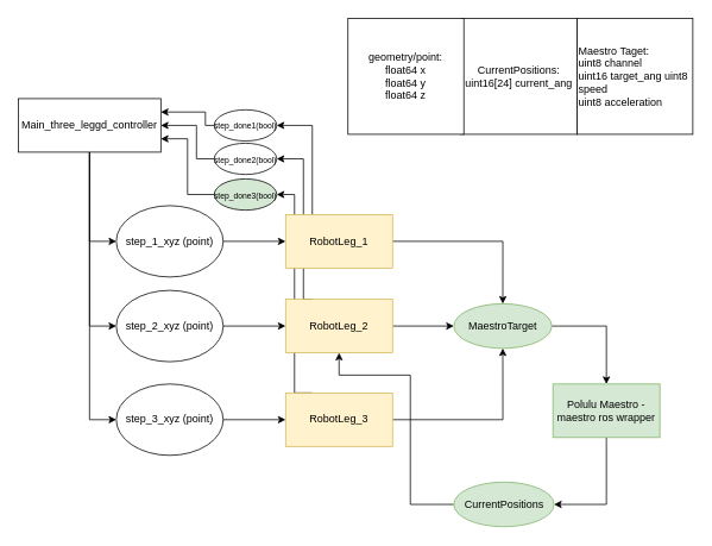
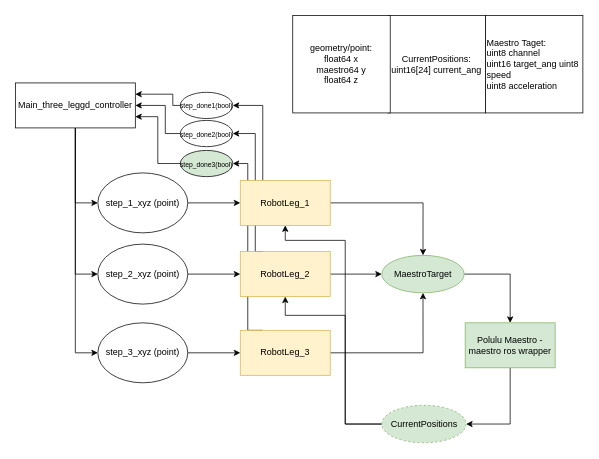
  <mxCell id="0" />
  <mxCell id="1" parent="0" />
  <mxCell id="2" style="edgeStyle=orthogonalEdgeStyle;rounded=0;orthogonalLoop=1;jettySize=auto;html=1;entryX=1;entryY=0.5;entryDx=0;entryDy=0;" parent="1" source="3" target="8" edge="1"><mxGeometry relative="1" as="geometry" /></mxCell>
  <mxCell id="3" value="Polulu Maestro - maestro ros wrapper" style="rounded=0;whiteSpace=wrap;html=1;fillColor=#d5e8d4;strokeColor=#82b366;" parent="1" vertex="1"><mxGeometry x="620" y="430" width="120" height="60" as="geometry" /></mxCell>
  <mxCell id="4" style="edgeStyle=orthogonalEdgeStyle;rounded=0;orthogonalLoop=1;jettySize=auto;html=1;" parent="1" source="5" target="3" edge="1"><mxGeometry relative="1" as="geometry" /></mxCell>
  <mxCell id="5" value="MaestroTarget" style="ellipse;whiteSpace=wrap;html=1;fillColor=#d5e8d4;strokeColor=#82b366;" parent="1" vertex="1"><mxGeometry x="508.75" y="340" width="110" height="50" as="geometry" /></mxCell>
+ <mxCell id="6" style="edgeStyle=orthogonalEdgeStyle;rounded=0;orthogonalLoop=1;jettySize=auto;html=1;entryX=0.5;entryY=1;entryDx=0;entryDy=0;" parent="1" source="8" target="35" edge="1"><mxGeometry relative="1" as="geometry"><Array as="points"><mxPoint x="460" y="565" /><mxPoint x="460" y="320" /><mxPoint x="380" y="320" /></Array></mxGeometry></mxCell>
  <mxCell id="7" style="edgeStyle=orthogonalEdgeStyle;rounded=0;orthogonalLoop=1;jettySize=auto;html=1;entryX=0.5;entryY=1;entryDx=0;entryDy=0;" parent="1" source="8" target="36" edge="1"><mxGeometry relative="1" as="geometry"><Array as="points"><mxPoint x="460" y="565" /><mxPoint x="460" y="420" /><mxPoint x="380" y="420" /></Array></mxGeometry></mxCell>
- <mxCell id="8" value="CurrentPositions" style="ellipse;whiteSpace=wrap;html=1;fillColor=#d5e8d4;strokeColor=#82b366;" parent="1" vertex="1"><mxGeometry x="508.75" y="540" width="112.5" height="50" as="geometry" /></mxCell>
+ <mxCell id="8" value="CurrentPositions" style="ellipse;whiteSpace=wrap;html=1;fillColor=#d5e8d4;strokeColor=#82b366;dashed=1;" parent="1" vertex="1"><mxGeometry x="508.75" y="540" width="112.5" height="50" as="geometry" /></mxCell>
  <mxCell id="9" value="&lt;span style=&quot;background-color: initial;&quot;&gt;Maestro Taget:&lt;/span&gt;&lt;br&gt;&lt;span style=&quot;background-color: initial;&quot;&gt;uint8 channel&lt;/span&gt;&lt;br&gt;&lt;span style=&quot;background-color: initial;&quot;&gt;uint16 target_ang uint8 speed&lt;/span&gt;&lt;br&gt;&lt;div style=&quot;&quot;&gt;&lt;span style=&quot;background-color: initial;&quot;&gt;uint8 acceleration&lt;/span&gt;&lt;/div&gt;" style="whiteSpace=wrap;html=1;aspect=fixed;align=left;" parent="1" vertex="1"><mxGeometry x="647" width="130" height="130" as="geometry" y="20" /></mxCell>
  <mxCell id="10" value="CurrentPositions:&lt;br&gt;&lt;div style=&quot;text-align: left;&quot;&gt;uint16[24] current_ang&lt;br&gt;&lt;/div&gt;" style="whiteSpace=wrap;html=1;aspect=fixed;" parent="1" vertex="1"><mxGeometry x="517" width="130" height="130" as="geometry" y="20" /></mxCell>
  <mxCell id="11" style="edgeStyle=orthogonalEdgeStyle;rounded=0;orthogonalLoop=1;jettySize=auto;html=1;" parent="1" source="35" target="5" edge="1"><mxGeometry relative="1" as="geometry" /></mxCell>
  <mxCell id="12" style="edgeStyle=orthogonalEdgeStyle;rounded=0;orthogonalLoop=1;jettySize=auto;html=1;exitX=0.25;exitY=0;exitDx=0;exitDy=0;entryX=1;entryY=0.5;entryDx=0;entryDy=0;fontSize=9;" edge="1" parent="1" source="35" target="30"><mxGeometry relative="1" as="geometry" /></mxCell>
  <mxCell id="13" style="edgeStyle=orthogonalEdgeStyle;rounded=0;orthogonalLoop=1;jettySize=auto;html=1;entryX=0;entryY=0.5;entryDx=0;entryDy=0;" parent="1" source="14" target="35" edge="1"><mxGeometry relative="1" as="geometry" /></mxCell>
  <mxCell id="14" value="step_1_xyz (point)" style="ellipse;whiteSpace=wrap;html=1;" parent="1" vertex="1"><mxGeometry x="130" y="230" width="120" height="80" as="geometry" /></mxCell>
  <mxCell id="15" style="edgeStyle=orthogonalEdgeStyle;rounded=0;orthogonalLoop=1;jettySize=auto;html=1;entryX=0;entryY=0.5;entryDx=0;entryDy=0;" parent="1" source="36" target="5" edge="1"><mxGeometry relative="1" as="geometry" /></mxCell>
  <mxCell id="16" style="edgeStyle=orthogonalEdgeStyle;rounded=0;orthogonalLoop=1;jettySize=auto;html=1;exitX=0.25;exitY=0;exitDx=0;exitDy=0;entryX=1;entryY=0.5;entryDx=0;entryDy=0;fontSize=9;" edge="1" parent="1" source="36" target="32"><mxGeometry relative="1" as="geometry"><Array as="points"><mxPoint x="340" y="335" /><mxPoint x="340" y="178" /></Array></mxGeometry></mxCell>
  <mxCell id="17" style="edgeStyle=orthogonalEdgeStyle;rounded=0;orthogonalLoop=1;jettySize=auto;html=1;entryX=0;entryY=0.5;entryDx=0;entryDy=0;" parent="1" source="18" target="36" edge="1"><mxGeometry relative="1" as="geometry" /></mxCell>
  <mxCell id="18" value="step_2_xyz&amp;nbsp;(point)" style="ellipse;whiteSpace=wrap;html=1;" parent="1" vertex="1"><mxGeometry x="130" y="325" width="120" height="80" as="geometry" /></mxCell>
  <mxCell id="19" style="edgeStyle=orthogonalEdgeStyle;rounded=0;orthogonalLoop=1;jettySize=auto;html=1;entryX=0.5;entryY=1;entryDx=0;entryDy=0;" parent="1" source="21" target="5" edge="1"><mxGeometry relative="1" as="geometry" /></mxCell>
  <mxCell id="20" style="edgeStyle=orthogonalEdgeStyle;rounded=0;orthogonalLoop=1;jettySize=auto;html=1;exitX=0.25;exitY=0;exitDx=0;exitDy=0;entryX=1;entryY=0.5;entryDx=0;entryDy=0;fontSize=9;" edge="1" parent="1" source="21" target="34"><mxGeometry relative="1" as="geometry"><Array as="points"><mxPoint x="330" y="440" /><mxPoint x="330" y="218" /></Array></mxGeometry></mxCell>
  <mxCell id="21" value="RobotLeg_3" style="rounded=0;whiteSpace=wrap;html=1;fillColor=#fff2cc;strokeColor=#d6b656;" parent="1" vertex="1"><mxGeometry x="320" y="440" width="120" height="60" as="geometry" /></mxCell>
  <mxCell id="22" value="" style="edgeStyle=orthogonalEdgeStyle;rounded=0;orthogonalLoop=1;jettySize=auto;html=1;" parent="1" source="23" target="21" edge="1"><mxGeometry relative="1" as="geometry" /></mxCell>
  <mxCell id="23" value="step_3_xyz&amp;nbsp;(point)" style="ellipse;whiteSpace=wrap;html=1;" parent="1" vertex="1"><mxGeometry x="130" y="430" width="120" height="80" as="geometry" /></mxCell>
  <mxCell id="24" style="edgeStyle=orthogonalEdgeStyle;rounded=0;orthogonalLoop=1;jettySize=auto;html=1;entryX=0;entryY=0.5;entryDx=0;entryDy=0;" parent="1" source="27" target="14" edge="1"><mxGeometry relative="1" as="geometry" /></mxCell>
  <mxCell id="25" style="edgeStyle=orthogonalEdgeStyle;rounded=0;orthogonalLoop=1;jettySize=auto;html=1;exitX=0.5;exitY=1;exitDx=0;exitDy=0;entryX=0;entryY=0.5;entryDx=0;entryDy=0;" parent="1" source="27" target="18" edge="1"><mxGeometry relative="1" as="geometry" /></mxCell>
  <mxCell id="26" style="edgeStyle=orthogonalEdgeStyle;rounded=0;orthogonalLoop=1;jettySize=auto;html=1;exitX=0.5;exitY=1;exitDx=0;exitDy=0;entryX=0;entryY=0.5;entryDx=0;entryDy=0;" parent="1" source="27" target="23" edge="1"><mxGeometry relative="1" as="geometry" /></mxCell>
  <mxCell id="27" value="Main_three_leggd_controller" style="rounded=0;whiteSpace=wrap;html=1;" parent="1" vertex="1"><mxGeometry x="20" y="110" width="160" height="60" as="geometry" /></mxCell>
- <mxCell id="28" value="geometry/point:&lt;br&gt;float64 x&lt;br&gt;float64 y&lt;br&gt;float64 z" style="whiteSpace=wrap;html=1;aspect=fixed;" parent="1" vertex="1"><mxGeometry x="390" width="130" height="130" as="geometry" y="20" /></mxCell>
+ <mxCell id="28" value="geometry/point:&lt;br&gt;float64 x&lt;br&gt;maestro64 y&lt;br&gt;float64 z" style="whiteSpace=wrap;html=1;aspect=fixed;" parent="1" vertex="1"><mxGeometry x="390" width="130" height="130" as="geometry" y="20" /></mxCell>
  <mxCell id="29" style="edgeStyle=orthogonalEdgeStyle;rounded=0;orthogonalLoop=1;jettySize=auto;html=1;exitX=0;exitY=0.5;exitDx=0;exitDy=0;entryX=1;entryY=0.25;entryDx=0;entryDy=0;fontSize=9;" edge="1" parent="1" source="30" target="27"><mxGeometry relative="1" as="geometry"><Array as="points"><mxPoint x="230" y="140" /><mxPoint x="230" y="125" /></Array></mxGeometry></mxCell>
  <mxCell id="30" value="&lt;font style=&quot;font-size: 9px;&quot;&gt;step_done1(bool)&lt;/font&gt;" style="ellipse;whiteSpace=wrap;html=1;" vertex="1" parent="1"><mxGeometry x="240" y="122.5" width="70" height="35" as="geometry" /></mxCell>
  <mxCell id="31" style="edgeStyle=orthogonalEdgeStyle;rounded=0;orthogonalLoop=1;jettySize=auto;html=1;exitX=0;exitY=0.5;exitDx=0;exitDy=0;entryX=1;entryY=0.5;entryDx=0;entryDy=0;fontSize=9;" edge="1" parent="1" source="32" target="27"><mxGeometry relative="1" as="geometry"><Array as="points"><mxPoint x="220" y="178" /><mxPoint x="220" y="140" /></Array></mxGeometry></mxCell>
  <mxCell id="32" value="&lt;font style=&quot;font-size: 9px;&quot;&gt;step_done2(bool)&lt;/font&gt;" style="ellipse;whiteSpace=wrap;html=1;" vertex="1" parent="1"><mxGeometry x="240" y="160" width="70" height="35" as="geometry" /></mxCell>
  <mxCell id="33" style="edgeStyle=orthogonalEdgeStyle;rounded=0;orthogonalLoop=1;jettySize=auto;html=1;exitX=0;exitY=0.5;exitDx=0;exitDy=0;entryX=1;entryY=0.75;entryDx=0;entryDy=0;fontSize=9;" edge="1" parent="1" source="34" target="27"><mxGeometry relative="1" as="geometry" /></mxCell>
  <mxCell id="34" value="&lt;font style=&quot;font-size: 9px;&quot;&gt;step_done3(bool)&lt;/font&gt;" style="ellipse;whiteSpace=wrap;html=1;fillColor=#d5e8d4;" vertex="1" parent="1"><mxGeometry x="240" y="200" width="70" height="35" as="geometry" /></mxCell>
  <mxCell id="35" value="RobotLeg_1" style="rounded=0;whiteSpace=wrap;html=1;fillColor=#fff2cc;strokeColor=#d6b656;" parent="1" vertex="1"><mxGeometry x="320" y="240" width="120" height="60" as="geometry" /></mxCell>
  <mxCell id="36" value="RobotLeg_2" style="rounded=0;whiteSpace=wrap;html=1;fillColor=#fff2cc;strokeColor=#d6b656;" parent="1" vertex="1"><mxGeometry x="320" y="335" width="120" height="60" as="geometry" /></mxCell>
